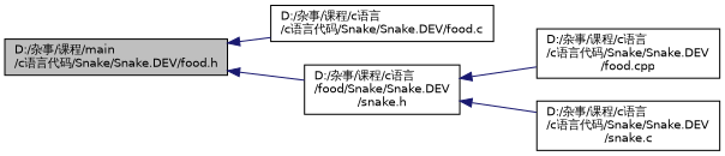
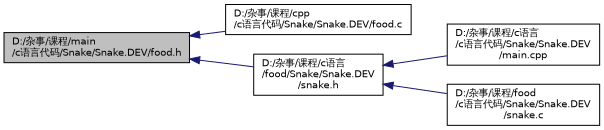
  digraph {
    fontname="DejaVu Sans"
    rankdir=LR
    node [color=black fillcolor=white fontname="DejaVu Sans" fontsize=10 shape=record style=filled]
    edge [color=midnightblue dir=back fontname="DejaVu Sans" fontsize=10 labelfontname=Helvetica labelfontsize=10 style=solid]
    n1 [fillcolor=grey75 fontcolor=black height=0.2 label="D:/杂事/课程/main\l/c语言代码/Snake/Snake.DEV/food.h" width=0.4]
-   n2 [height=0.2 label="D:/杂事/课程/c语言\l/c语言代码/Snake/Snake.DEV/food.c" width=0.4]
+   n2 [height=0.2 label="D:/杂事/课程/cpp\l/c语言代码/Snake/Snake.DEV/food.c" width=0.4]
    n3 [height=0.2 label="D:/杂事/课程/c语言\l/food/Snake/Snake.DEV\l/snake.h" width=0.4]
-   n4 [height=0.2 label="D:/杂事/课程/c语言\l/c语言代码/Snake/Snake.DEV\l/food.cpp" width=0.4]
-   n5 [height=0.2 label="D:/杂事/课程/c语言\l/c语言代码/Snake/Snake.DEV\l/snake.c" width=0.4]
+   n4 [height=0.2 label="D:/杂事/课程/c语言\l/c语言代码/Snake/Snake.DEV\l/main.cpp" width=0.4]
+   n5 [height=0.2 label="D:/杂事/课程/food\l/c语言代码/Snake/Snake.DEV\l/snake.c" width=0.4]
    n1 -> n2
    n1 -> n3
    n3 -> n4
    n3 -> n5
  }
